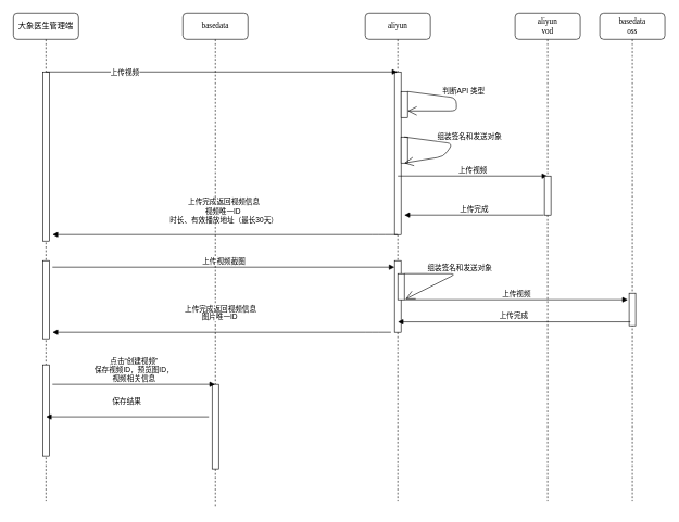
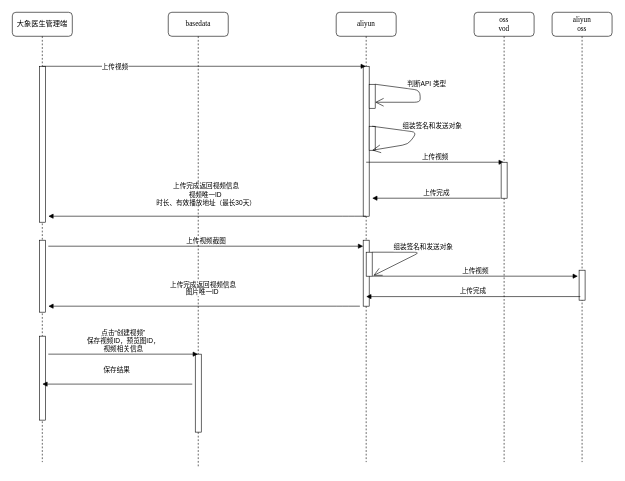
  <mxCell id="0" />
  <mxCell id="1" parent="0" />
  <mxCell id="2" value="basedata" style="shape=umlLifeline;perimeter=lifelinePerimeter;whiteSpace=wrap;html=1;container=1;collapsible=0;recursiveResize=0;outlineConnect=0;rounded=1;shadow=0;comic=0;labelBackgroundColor=none;strokeWidth=1;fontFamily=Verdana;fontSize=12;align=center;" parent="1" vertex="1"><mxGeometry x="280" y="20" width="100" height="760" as="geometry" /></mxCell>
  <mxCell id="3" value="" style="html=1;points=[];perimeter=orthogonalPerimeter;" vertex="1" parent="2"><mxGeometry x="45" y="570" width="10" height="130" as="geometry" /></mxCell>
  <mxCell id="4" value="aliyun" style="shape=umlLifeline;perimeter=lifelinePerimeter;whiteSpace=wrap;html=1;container=1;collapsible=0;recursiveResize=0;outlineConnect=0;rounded=1;shadow=0;comic=0;labelBackgroundColor=none;strokeWidth=1;fontFamily=Verdana;fontSize=12;align=center;" parent="1" vertex="1"><mxGeometry x="560" y="20" width="100" height="750" as="geometry" /></mxCell>
  <mxCell id="5" value="" style="html=1;points=[];perimeter=orthogonalPerimeter;" vertex="1" parent="4"><mxGeometry x="45" y="90" width="10" height="250" as="geometry" /></mxCell>
  <mxCell id="6" value="" style="html=1;points=[];perimeter=orthogonalPerimeter;" vertex="1" parent="4"><mxGeometry x="55" y="120" width="10" height="40" as="geometry" /></mxCell>
  <mxCell id="7" value="" style="endArrow=open;endFill=1;endSize=12;html=1;exitX=1;exitY=0;exitDx=0;exitDy=0;exitPerimeter=0;" edge="1" parent="4" source="6" target="6"><mxGeometry width="160" relative="1" as="geometry"><mxPoint x="-170" y="140" as="sourcePoint" /><mxPoint x="-10" y="140" as="targetPoint" /><Array as="points"><mxPoint x="140" y="130" /></Array></mxGeometry></mxCell>
  <mxCell id="8" value="判断API 类型" style="edgeLabel;html=1;align=center;verticalAlign=middle;resizable=0;points=[];" vertex="1" connectable="0" parent="7"><mxGeometry x="-0.276" y="-2" relative="1" as="geometry"><mxPoint x="23.81" y="-10.18" as="offset" /></mxGeometry></mxCell>
  <mxCell id="9" value="" style="html=1;points=[];perimeter=orthogonalPerimeter;" vertex="1" parent="4"><mxGeometry x="55" y="190" width="10" height="40" as="geometry" /></mxCell>
  <mxCell id="10" value="上传视频" style="html=1;verticalAlign=bottom;endArrow=block;" edge="1" parent="4" target="13"><mxGeometry width="80" relative="1" as="geometry"><mxPoint x="50" y="250" as="sourcePoint" /><mxPoint x="130" y="250" as="targetPoint" /></mxGeometry></mxCell>
  <mxCell id="11" value="" style="html=1;points=[];perimeter=orthogonalPerimeter;" vertex="1" parent="4"><mxGeometry x="45" y="380" width="10" height="110" as="geometry" /></mxCell>
  <mxCell id="12" value="上传视频" style="html=1;verticalAlign=bottom;endArrow=block;entryX=-0.2;entryY=0.2;entryDx=0;entryDy=0;entryPerimeter=0;" edge="1" parent="4" target="28"><mxGeometry width="80" relative="1" as="geometry"><mxPoint x="60" y="440" as="sourcePoint" /><mxPoint x="140" y="440" as="targetPoint" /></mxGeometry></mxCell>
- <mxCell id="13" value="aliyun&lt;br&gt;vod" style="shape=umlLifeline;perimeter=lifelinePerimeter;whiteSpace=wrap;html=1;container=1;collapsible=0;recursiveResize=0;outlineConnect=0;rounded=1;shadow=0;comic=0;labelBackgroundColor=none;strokeWidth=1;fontFamily=Verdana;fontSize=12;align=center;" parent="1" vertex="1"><mxGeometry x="790" y="20" width="100" height="750" as="geometry" /></mxCell>
+ <mxCell id="13" value="oss&lt;br&gt;vod" style="shape=umlLifeline;perimeter=lifelinePerimeter;whiteSpace=wrap;html=1;container=1;collapsible=0;recursiveResize=0;outlineConnect=0;rounded=1;shadow=0;comic=0;labelBackgroundColor=none;strokeWidth=1;fontFamily=Verdana;fontSize=12;align=center;" parent="1" vertex="1"><mxGeometry x="790" y="20" width="100" height="750" as="geometry" /></mxCell>
  <mxCell id="14" value="" style="html=1;points=[];perimeter=orthogonalPerimeter;" vertex="1" parent="13"><mxGeometry x="45" y="250" width="10" height="60" as="geometry" /></mxCell>
  <mxCell id="15" value="大象医生管理端" style="shape=umlLifeline;perimeter=lifelinePerimeter;whiteSpace=wrap;html=1;container=1;collapsible=0;recursiveResize=0;outlineConnect=0;rounded=1;shadow=0;comic=0;labelBackgroundColor=none;strokeWidth=1;fontFamily=Verdana;fontSize=12;align=center;" parent="1" vertex="1"><mxGeometry x="20" y="20" width="100" height="750" as="geometry" /></mxCell>
  <mxCell id="16" value="" style="html=1;points=[];perimeter=orthogonalPerimeter;" vertex="1" parent="15"><mxGeometry x="45" y="90" width="10" height="260" as="geometry" /></mxCell>
  <mxCell id="17" value="" style="html=1;verticalAlign=bottom;endArrow=block;" edge="1" parent="15" target="4"><mxGeometry width="80" relative="1" as="geometry"><mxPoint x="50" y="90" as="sourcePoint" /><mxPoint x="130" y="90" as="targetPoint" /></mxGeometry></mxCell>
  <mxCell id="18" value="上传视频" style="edgeLabel;html=1;align=center;verticalAlign=middle;resizable=0;points=[];" vertex="1" connectable="0" parent="17"><mxGeometry x="-0.214" y="-1" relative="1" as="geometry"><mxPoint x="-92" y="-1" as="offset" /></mxGeometry></mxCell>
  <mxCell id="19" value="" style="html=1;points=[];perimeter=orthogonalPerimeter;" vertex="1" parent="15"><mxGeometry x="45" y="380" width="10" height="120" as="geometry" /></mxCell>
  <mxCell id="20" value="上传视频截图" style="html=1;verticalAlign=bottom;endArrow=block;" edge="1" parent="15" target="11"><mxGeometry width="80" relative="1" as="geometry"><mxPoint x="60" y="390" as="sourcePoint" /><mxPoint x="140" y="390" as="targetPoint" /></mxGeometry></mxCell>
  <mxCell id="21" value="" style="html=1;points=[];perimeter=orthogonalPerimeter;" vertex="1" parent="15"><mxGeometry x="45" y="540" width="10" height="140" as="geometry" /></mxCell>
  <mxCell id="22" value="点击“创建视频”&lt;br&gt;保存视频ID，预览图ID，&lt;br&gt;视频相关信息" style="html=1;verticalAlign=bottom;endArrow=block;" edge="1" parent="15" target="2"><mxGeometry width="80" relative="1" as="geometry"><mxPoint x="60" y="570" as="sourcePoint" /><mxPoint x="130" y="570" as="targetPoint" /></mxGeometry></mxCell>
  <mxCell id="23" value="" style="endArrow=open;endFill=1;endSize=12;html=1;exitX=1;exitY=0;exitDx=0;exitDy=0;exitPerimeter=0;entryX=0.5;entryY=1;entryDx=0;entryDy=0;entryPerimeter=0;" edge="1" parent="1" target="9"><mxGeometry width="160" relative="1" as="geometry"><mxPoint x="620" y="210" as="sourcePoint" /><mxPoint x="620" y="240" as="targetPoint" /><Array as="points"><mxPoint x="695" y="220" /><mxPoint x="680" y="240" /></Array></mxGeometry></mxCell>
  <mxCell id="24" value="组装签名和发送对象" style="edgeLabel;html=1;align=center;verticalAlign=middle;resizable=0;points=[];" vertex="1" connectable="0" parent="23"><mxGeometry x="-0.276" y="-2" relative="1" as="geometry"><mxPoint x="42.77" y="-9.65" as="offset" /></mxGeometry></mxCell>
  <mxCell id="25" value="上传完成" style="html=1;verticalAlign=bottom;endArrow=block;exitX=-0.1;exitY=1;exitDx=0;exitDy=0;exitPerimeter=0;" edge="1" parent="1" source="14"><mxGeometry width="80" relative="1" as="geometry"><mxPoint x="430" y="160" as="sourcePoint" /><mxPoint x="620" y="330" as="targetPoint" /></mxGeometry></mxCell>
  <mxCell id="26" value="上传完成返回视频信息&lt;br&gt;视频唯一ID&amp;nbsp;&lt;br&gt;时长、有效播放地址（最长30天）" style="html=1;verticalAlign=bottom;endArrow=block;" edge="1" parent="1" source="4"><mxGeometry x="0.009" y="-14" width="80" relative="1" as="geometry"><mxPoint x="490" y="350" as="sourcePoint" /><mxPoint x="80" y="360" as="targetPoint" /><Array as="points"><mxPoint x="580" y="360" /></Array><mxPoint as="offset" /></mxGeometry></mxCell>
- <mxCell id="27" value="basedata&lt;br&gt;oss" style="shape=umlLifeline;perimeter=lifelinePerimeter;whiteSpace=wrap;html=1;container=1;collapsible=0;recursiveResize=0;outlineConnect=0;rounded=1;shadow=0;comic=0;labelBackgroundColor=none;strokeWidth=1;fontFamily=Verdana;fontSize=12;align=center;" vertex="1" parent="1"><mxGeometry x="920" y="20" width="100" height="750" as="geometry" /></mxCell>
+ <mxCell id="27" value="aliyun&lt;br&gt;oss" style="shape=umlLifeline;perimeter=lifelinePerimeter;whiteSpace=wrap;html=1;container=1;collapsible=0;recursiveResize=0;outlineConnect=0;rounded=1;shadow=0;comic=0;labelBackgroundColor=none;strokeWidth=1;fontFamily=Verdana;fontSize=12;align=center;" vertex="1" parent="1"><mxGeometry x="920" y="20" width="100" height="750" as="geometry" /></mxCell>
  <mxCell id="28" value="" style="html=1;points=[];perimeter=orthogonalPerimeter;" vertex="1" parent="27"><mxGeometry x="45" y="430" width="10" height="50" as="geometry" /></mxCell>
  <mxCell id="29" value="" style="html=1;points=[];perimeter=orthogonalPerimeter;" vertex="1" parent="1"><mxGeometry x="610" y="420" width="10" height="40" as="geometry" /></mxCell>
  <mxCell id="30" value="" style="endArrow=open;endFill=1;endSize=12;html=1;exitX=1;exitY=0;exitDx=0;exitDy=0;exitPerimeter=0;entryX=1.2;entryY=0.975;entryDx=0;entryDy=0;entryPerimeter=0;" edge="1" parent="1" source="29" target="29"><mxGeometry width="160" relative="1" as="geometry"><mxPoint x="635" y="150" as="sourcePoint" /><mxPoint x="635" y="180" as="targetPoint" /><Array as="points"><mxPoint x="700" y="420" /></Array></mxGeometry></mxCell>
  <mxCell id="31" value="组装签名和发送对象" style="edgeLabel;html=1;align=center;verticalAlign=middle;resizable=0;points=[];" vertex="1" connectable="0" parent="30"><mxGeometry x="-0.276" y="-2" relative="1" as="geometry"><mxPoint x="23.81" y="-10.18" as="offset" /></mxGeometry></mxCell>
  <mxCell id="32" value="上传完成" style="html=1;verticalAlign=bottom;endArrow=block;exitX=0.2;exitY=0.88;exitDx=0;exitDy=0;exitPerimeter=0;entryX=0.5;entryY=0.855;entryDx=0;entryDy=0;entryPerimeter=0;" edge="1" parent="1" source="28" target="11"><mxGeometry width="80" relative="1" as="geometry"><mxPoint x="960" y="494" as="sourcePoint" /><mxPoint x="620" y="494" as="targetPoint" /></mxGeometry></mxCell>
  <mxCell id="33" value="上传完成返回视频信息&lt;br&gt;图片唯一ID&amp;nbsp;" style="html=1;verticalAlign=bottom;endArrow=block;" edge="1" parent="1"><mxGeometry x="0.009" y="-14" width="80" relative="1" as="geometry"><mxPoint x="599.5" y="510" as="sourcePoint" /><mxPoint x="80" y="510" as="targetPoint" /><Array as="points"><mxPoint x="570" y="510" /></Array><mxPoint as="offset" /></mxGeometry></mxCell>
  <mxCell id="34" value="保存结果" style="html=1;verticalAlign=bottom;endArrow=block;entryX=0.5;entryY=0.571;entryDx=0;entryDy=0;entryPerimeter=0;" edge="1" parent="1" target="21"><mxGeometry x="0.009" y="-14" width="80" relative="1" as="geometry"><mxPoint x="320" y="640" as="sourcePoint" /><mxPoint x="80" y="640" as="targetPoint" /><Array as="points" /><mxPoint as="offset" /></mxGeometry></mxCell>
